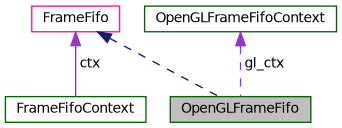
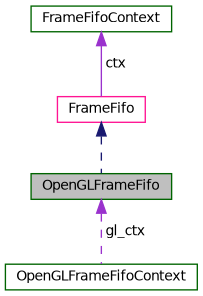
  digraph {
    node [color=darkgreen fillcolor=white fontname=Helvetica fontsize=10 shape=record style=filled]
    edge [color=darkorchid3 dir=back fontname=Helvetica fontsize=10 labelfontname=Helvetica labelfontsize=10 style=dashed]
    n1 [fillcolor=grey75 fontcolor=black height=0.2 label=OpenGLFrameFifo width=0.4]
    n2 [color=deeppink height=0.2 label=FrameFifo width=0.4]
    n3 [height=0.2 label=FrameFifoContext width=0.4]
    n4 [height=0.2 label=OpenGLFrameFifoContext width=0.4]
    n2 -> n1 [color=midnightblue]
-   n2 -> n3 [label=" ctx" style=solid]
-   n4 -> n1 [label=" gl_ctx"]
+   n3 -> n2 [label=" ctx" style=solid]
+   n1 -> n4 [label=" gl_ctx"]
  }
